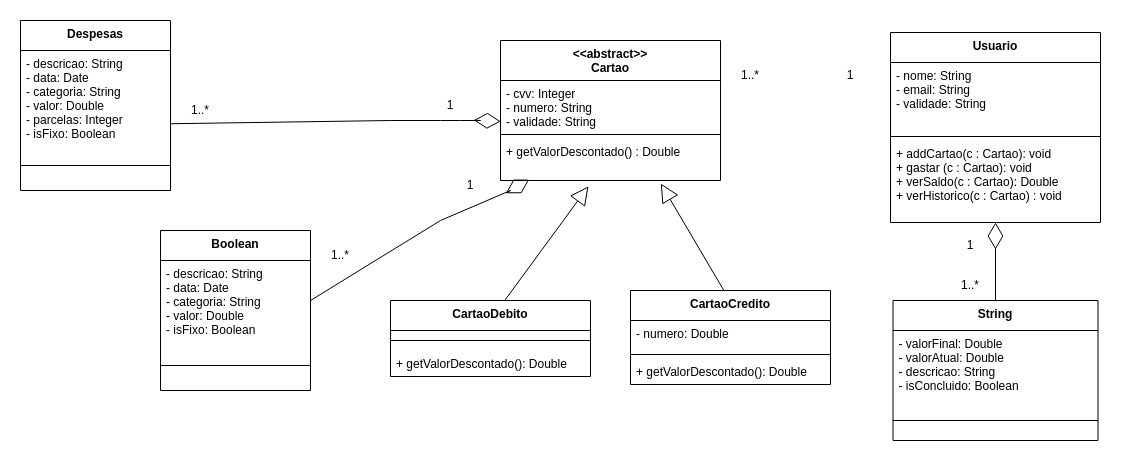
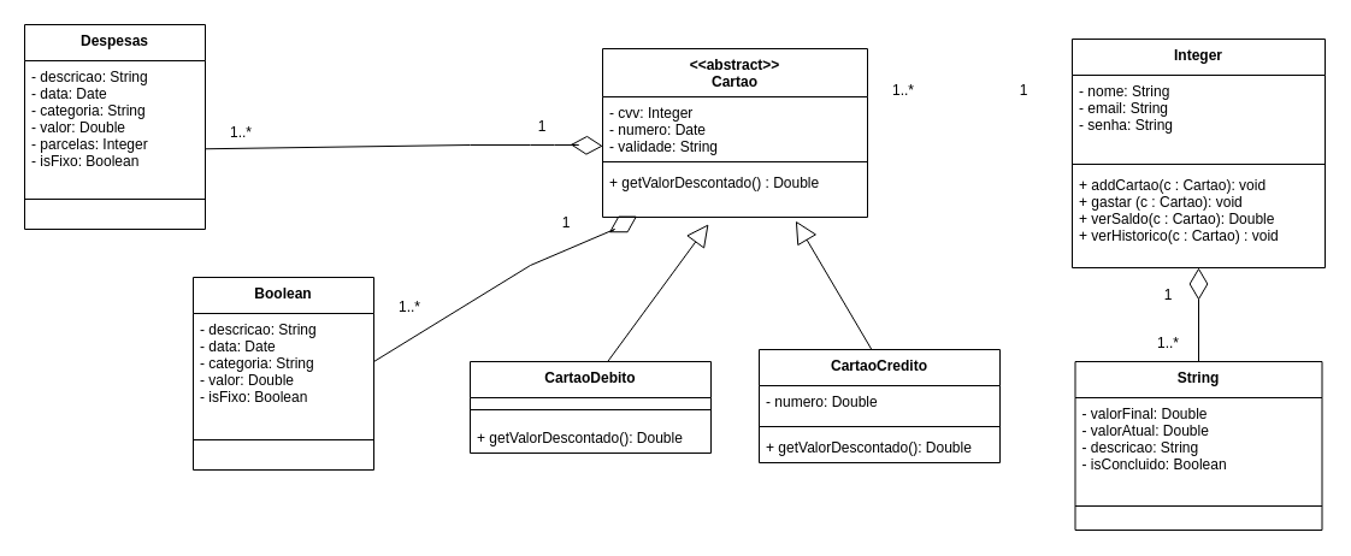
  <mxCell id="0" />
  <mxCell id="1" parent="0" />
  <mxCell id="2" value="CartaoDebito" style="swimlane;fontStyle=1;align=center;verticalAlign=top;childLayout=stackLayout;horizontal=1;startSize=30;horizontalStack=0;resizeParent=1;resizeParentMax=0;resizeLast=0;collapsible=1;marginBottom=0;" parent="1" vertex="1"><mxGeometry x="390" y="300" width="200" height="76" as="geometry" /></mxCell>
  <mxCell id="3" value="" style="line;strokeWidth=1;fillColor=none;align=left;verticalAlign=middle;spacingTop=-1;spacingLeft=3;spacingRight=3;rotatable=0;labelPosition=right;points=[];portConstraint=eastwest;strokeColor=inherit;" parent="2" vertex="1"><mxGeometry y="30" width="200" height="20" as="geometry" /></mxCell>
  <mxCell id="4" value="+ getValorDescontado(): Double" style="text;strokeColor=none;fillColor=none;align=left;verticalAlign=top;spacingLeft=4;spacingRight=4;overflow=hidden;rotatable=0;points=[[0,0.5],[1,0.5]];portConstraint=eastwest;" parent="2" vertex="1"><mxGeometry y="50" width="200" height="26" as="geometry" /></mxCell>
  <mxCell id="5" value="CartaoCredito" style="swimlane;fontStyle=1;align=center;verticalAlign=top;childLayout=stackLayout;horizontal=1;startSize=30;horizontalStack=0;resizeParent=1;resizeParentMax=0;resizeLast=0;collapsible=1;marginBottom=0;" parent="1" vertex="1"><mxGeometry x="630" y="290" width="200" height="94" as="geometry" /></mxCell>
  <mxCell id="6" value="- numero: Double" style="text;strokeColor=none;fillColor=none;align=left;verticalAlign=top;spacingLeft=4;spacingRight=4;overflow=hidden;rotatable=0;points=[[0,0.5],[1,0.5]];portConstraint=eastwest;" parent="5" vertex="1"><mxGeometry y="30" width="200" height="30" as="geometry" /></mxCell>
  <mxCell id="7" value="" style="line;strokeWidth=1;fillColor=none;align=left;verticalAlign=middle;spacingTop=-1;spacingLeft=3;spacingRight=3;rotatable=0;labelPosition=right;points=[];portConstraint=eastwest;strokeColor=inherit;" parent="5" vertex="1"><mxGeometry y="60" width="200" height="8" as="geometry" /></mxCell>
  <mxCell id="8" value="+ getValorDescontado(): Double" style="text;strokeColor=none;fillColor=none;align=left;verticalAlign=top;spacingLeft=4;spacingRight=4;overflow=hidden;rotatable=0;points=[[0,0.5],[1,0.5]];portConstraint=eastwest;" parent="5" vertex="1"><mxGeometry y="68" width="200" height="26" as="geometry" /></mxCell>
- <mxCell id="9" value="Usuario" style="swimlane;fontStyle=1;align=center;verticalAlign=top;childLayout=stackLayout;horizontal=1;startSize=30;horizontalStack=0;resizeParent=1;resizeParentMax=0;resizeLast=0;collapsible=1;marginBottom=0;" parent="1" vertex="1"><mxGeometry x="890" y="32" width="210" height="190" as="geometry" /></mxCell>
- <mxCell id="10" value="- nome: String&#10;- email: String&#10;- validade: String&#10;" style="text;strokeColor=none;fillColor=none;align=left;verticalAlign=top;spacingLeft=4;spacingRight=4;overflow=hidden;rotatable=0;points=[[0,0.5],[1,0.5]];portConstraint=eastwest;" parent="9" vertex="1"><mxGeometry y="30" width="210" height="70" as="geometry" /></mxCell>
+ <mxCell id="9" value="Integer" style="swimlane;fontStyle=1;align=center;verticalAlign=top;childLayout=stackLayout;horizontal=1;startSize=30;horizontalStack=0;resizeParent=1;resizeParentMax=0;resizeLast=0;collapsible=1;marginBottom=0;" parent="1" vertex="1"><mxGeometry x="890" y="32" width="210" height="190" as="geometry" /></mxCell>
+ <mxCell id="10" value="- nome: String&#10;- email: String&#10;- senha: String&#10;" style="text;strokeColor=none;fillColor=none;align=left;verticalAlign=top;spacingLeft=4;spacingRight=4;overflow=hidden;rotatable=0;points=[[0,0.5],[1,0.5]];portConstraint=eastwest;" parent="9" vertex="1"><mxGeometry y="30" width="210" height="70" as="geometry" /></mxCell>
  <mxCell id="11" value="" style="line;strokeWidth=1;fillColor=none;align=left;verticalAlign=middle;spacingTop=-1;spacingLeft=3;spacingRight=3;rotatable=0;labelPosition=right;points=[];portConstraint=eastwest;strokeColor=inherit;" parent="9" vertex="1"><mxGeometry y="100" width="210" height="8" as="geometry" /></mxCell>
  <mxCell id="12" value="+ addCartao(c : Cartao): void&#10;+ gastar (c : Cartao): void&#10;+ verSaldo(c : Cartao): Double&#10;+ verHistorico(c : Cartao) : void&#10;" style="text;strokeColor=none;fillColor=none;align=left;verticalAlign=top;spacingLeft=4;spacingRight=4;overflow=hidden;rotatable=0;points=[[0,0.5],[1,0.5]];portConstraint=eastwest;" parent="9" vertex="1"><mxGeometry y="108" width="210" height="82" as="geometry" /></mxCell>
  <mxCell id="13" value="Despesas" style="swimlane;fontStyle=1;align=center;verticalAlign=top;childLayout=stackLayout;horizontal=1;startSize=30;horizontalStack=0;resizeParent=1;resizeParentMax=0;resizeLast=0;collapsible=1;marginBottom=0;" parent="1" vertex="1"><mxGeometry x="20" y="20" width="150" height="170" as="geometry" /></mxCell>
  <mxCell id="14" value="- descricao: String&#10;- data: Date&#10;- categoria: String&#10;- valor: Double&#10;- parcelas: Integer&#10;- isFixo: Boolean" style="text;strokeColor=none;fillColor=none;align=left;verticalAlign=top;spacingLeft=4;spacingRight=4;overflow=hidden;rotatable=0;points=[[0,0.5],[1,0.5]];portConstraint=eastwest;" parent="13" vertex="1"><mxGeometry y="30" width="150" height="90" as="geometry" /></mxCell>
  <mxCell id="15" value="" style="line;strokeWidth=1;fillColor=none;align=left;verticalAlign=middle;spacingTop=-1;spacingLeft=3;spacingRight=3;rotatable=0;labelPosition=right;points=[];portConstraint=eastwest;strokeColor=inherit;" parent="13" vertex="1"><mxGeometry y="120" width="150" height="50" as="geometry" /></mxCell>
  <mxCell id="16" value="" style="endArrow=diamondThin;endFill=0;endSize=24;html=1;rounded=0;exitX=1.001;exitY=0.814;exitDx=0;exitDy=0;exitPerimeter=0;entryX=0.001;entryY=0.818;entryDx=0;entryDy=0;entryPerimeter=0;" parent="1" source="14" target="18" edge="1"><mxGeometry width="160" relative="1" as="geometry"><mxPoint x="270" y="90" as="sourcePoint" /><mxPoint x="430" y="90" as="targetPoint" /><Array as="points"><mxPoint x="390" y="120" /><mxPoint x="440" y="120" /><mxPoint x="460" y="120" /><mxPoint x="480" y="120" /></Array></mxGeometry></mxCell>
  <mxCell id="17" value="&lt;&lt;abstract&gt;&gt;&#10;Cartao" style="swimlane;fontStyle=1;align=center;verticalAlign=top;childLayout=stackLayout;horizontal=1;startSize=40;horizontalStack=0;resizeParent=1;resizeParentMax=0;resizeLast=0;collapsible=1;marginBottom=0;" parent="1" vertex="1"><mxGeometry x="500" y="40" width="220" height="140" as="geometry" /></mxCell>
- <mxCell id="18" value="- cvv: Integer&#10;- numero: String&#10;- validade: String&#10;" style="text;strokeColor=none;fillColor=none;align=left;verticalAlign=top;spacingLeft=4;spacingRight=4;overflow=hidden;rotatable=0;points=[[0,0.5],[1,0.5]];portConstraint=eastwest;" parent="17" vertex="1"><mxGeometry y="40" width="220" height="50" as="geometry" /></mxCell>
+ <mxCell id="18" value="- cvv: Integer&#10;- numero: Date&#10;- validade: String&#10;" style="text;strokeColor=none;fillColor=none;align=left;verticalAlign=top;spacingLeft=4;spacingRight=4;overflow=hidden;rotatable=0;points=[[0,0.5],[1,0.5]];portConstraint=eastwest;" parent="17" vertex="1"><mxGeometry y="40" width="220" height="50" as="geometry" /></mxCell>
  <mxCell id="19" value="" style="line;strokeWidth=1;fillColor=none;align=left;verticalAlign=middle;spacingTop=-1;spacingLeft=3;spacingRight=3;rotatable=0;labelPosition=right;points=[];portConstraint=eastwest;strokeColor=inherit;" parent="17" vertex="1"><mxGeometry y="90" width="220" height="8" as="geometry" /></mxCell>
  <mxCell id="20" value="+ getValorDescontado() : Double" style="text;strokeColor=none;fillColor=none;align=left;verticalAlign=top;spacingLeft=4;spacingRight=4;overflow=hidden;rotatable=0;points=[[0,0.5],[1,0.5]];portConstraint=eastwest;" parent="17" vertex="1"><mxGeometry y="98" width="220" height="42" as="geometry" /></mxCell>
  <mxCell id="21" value="" style="endArrow=block;endSize=16;endFill=0;html=1;rounded=0;exitX=0.571;exitY=0;exitDx=0;exitDy=0;exitPerimeter=0;entryX=0.4;entryY=1.138;entryDx=0;entryDy=0;entryPerimeter=0;" parent="1" source="2" target="20" edge="1"><mxGeometry width="160" relative="1" as="geometry"><mxPoint x="550" y="230" as="sourcePoint" /><mxPoint x="710" y="230" as="targetPoint" /></mxGeometry></mxCell>
  <mxCell id="22" value="" style="endArrow=block;endSize=16;endFill=0;html=1;rounded=0;exitX=0.467;exitY=0;exitDx=0;exitDy=0;exitPerimeter=0;entryX=0.729;entryY=1.074;entryDx=0;entryDy=0;entryPerimeter=0;" parent="1" source="5" target="20" edge="1"><mxGeometry width="160" relative="1" as="geometry"><mxPoint x="530" y="300" as="sourcePoint" /><mxPoint x="564" y="203" as="targetPoint" /></mxGeometry></mxCell>
  <mxCell id="23" value="Boolean" style="swimlane;fontStyle=1;align=center;verticalAlign=top;childLayout=stackLayout;horizontal=1;startSize=30;horizontalStack=0;resizeParent=1;resizeParentMax=0;resizeLast=0;collapsible=1;marginBottom=0;" parent="1" vertex="1"><mxGeometry x="160" y="230" width="150" height="160" as="geometry" /></mxCell>
  <mxCell id="24" value="- descricao: String&#10;- data: Date&#10;- categoria: String&#10;- valor: Double&#10;- isFixo: Boolean" style="text;strokeColor=none;fillColor=none;align=left;verticalAlign=top;spacingLeft=4;spacingRight=4;overflow=hidden;rotatable=0;points=[[0,0.5],[1,0.5]];portConstraint=eastwest;" parent="23" vertex="1"><mxGeometry y="30" width="150" height="80" as="geometry" /></mxCell>
  <mxCell id="25" value="" style="line;strokeWidth=1;fillColor=none;align=left;verticalAlign=middle;spacingTop=-1;spacingLeft=3;spacingRight=3;rotatable=0;labelPosition=right;points=[];portConstraint=eastwest;strokeColor=inherit;" parent="23" vertex="1"><mxGeometry y="110" width="150" height="50" as="geometry" /></mxCell>
  <mxCell id="26" value="" style="endArrow=diamondThin;endFill=0;endSize=24;html=1;rounded=0;exitX=1;exitY=0.5;exitDx=0;exitDy=0;entryX=0.13;entryY=0.978;entryDx=0;entryDy=0;entryPerimeter=0;" parent="1" source="24" target="20" edge="1"><mxGeometry width="160" relative="1" as="geometry"><mxPoint x="340" y="230" as="sourcePoint" /><mxPoint x="500" y="239" as="targetPoint" /><Array as="points"><mxPoint x="440" y="220" /><mxPoint x="510" y="190" /></Array></mxGeometry></mxCell>
  <mxCell id="27" value="String" style="swimlane;fontStyle=1;align=center;verticalAlign=top;childLayout=stackLayout;horizontal=1;startSize=30;horizontalStack=0;resizeParent=1;resizeParentMax=0;resizeLast=0;collapsible=1;marginBottom=0;" parent="1" vertex="1"><mxGeometry x="892.5" y="300" width="205" height="140" as="geometry" /></mxCell>
  <mxCell id="28" value="- valorFinal: Double&#10;- valorAtual: Double&#10;- descricao: String&#10;- isConcluido: Boolean&#10;" style="text;strokeColor=none;fillColor=none;align=left;verticalAlign=top;spacingLeft=4;spacingRight=4;overflow=hidden;rotatable=0;points=[[0,0.5],[1,0.5]];portConstraint=eastwest;" parent="27" vertex="1"><mxGeometry y="30" width="205" height="70" as="geometry" /></mxCell>
  <mxCell id="29" value="" style="line;strokeWidth=1;fillColor=none;align=left;verticalAlign=middle;spacingTop=-1;spacingLeft=3;spacingRight=3;rotatable=0;labelPosition=right;points=[];portConstraint=eastwest;strokeColor=inherit;" parent="27" vertex="1"><mxGeometry y="100" width="205" height="40" as="geometry" /></mxCell>
  <mxCell id="30" value="" style="endArrow=diamondThin;endFill=0;endSize=24;html=1;rounded=0;exitX=0.5;exitY=0;exitDx=0;exitDy=0;" parent="1" source="27" target="12" edge="1"><mxGeometry width="160" relative="1" as="geometry"><mxPoint x="890" y="352" as="sourcePoint" /><mxPoint x="1011" y="340" as="targetPoint" /></mxGeometry></mxCell>
  <mxCell id="31" value="1" style="text;html=1;strokeColor=none;fillColor=none;align=center;verticalAlign=middle;whiteSpace=wrap;rounded=0;" parent="1" vertex="1"><mxGeometry x="420" y="90" width="60" height="30" as="geometry" /></mxCell>
  <mxCell id="32" value="1..*" style="text;html=1;strokeColor=none;fillColor=none;align=center;verticalAlign=middle;whiteSpace=wrap;rounded=0;" parent="1" vertex="1"><mxGeometry x="720" y="60" width="60" height="30" as="geometry" /></mxCell>
  <mxCell id="33" value="1..*" style="text;html=1;strokeColor=none;fillColor=none;align=center;verticalAlign=middle;whiteSpace=wrap;rounded=0;" parent="1" vertex="1"><mxGeometry x="170" y="95" width="60" height="30" as="geometry" /></mxCell>
  <mxCell id="34" value="1" style="text;html=1;strokeColor=none;fillColor=none;align=center;verticalAlign=middle;whiteSpace=wrap;rounded=0;" parent="1" vertex="1"><mxGeometry x="820" y="60" width="60" height="30" as="geometry" /></mxCell>
  <mxCell id="35" value="1" style="text;html=1;strokeColor=none;fillColor=none;align=center;verticalAlign=middle;whiteSpace=wrap;rounded=0;" parent="1" vertex="1"><mxGeometry x="940" y="230" width="60" height="30" as="geometry" /></mxCell>
  <mxCell id="36" value="1..*" style="text;html=1;strokeColor=none;fillColor=none;align=center;verticalAlign=middle;whiteSpace=wrap;rounded=0;" parent="1" vertex="1"><mxGeometry x="940" y="270" width="60" height="30" as="geometry" /></mxCell>
  <mxCell id="37" value="1" style="text;html=1;strokeColor=none;fillColor=none;align=center;verticalAlign=middle;whiteSpace=wrap;rounded=0;" parent="1" vertex="1"><mxGeometry x="440" y="170" width="60" height="30" as="geometry" /></mxCell>
  <mxCell id="38" value="1..*" style="text;html=1;strokeColor=none;fillColor=none;align=center;verticalAlign=middle;whiteSpace=wrap;rounded=0;" parent="1" vertex="1"><mxGeometry x="310" y="240" width="60" height="30" as="geometry" /></mxCell>
